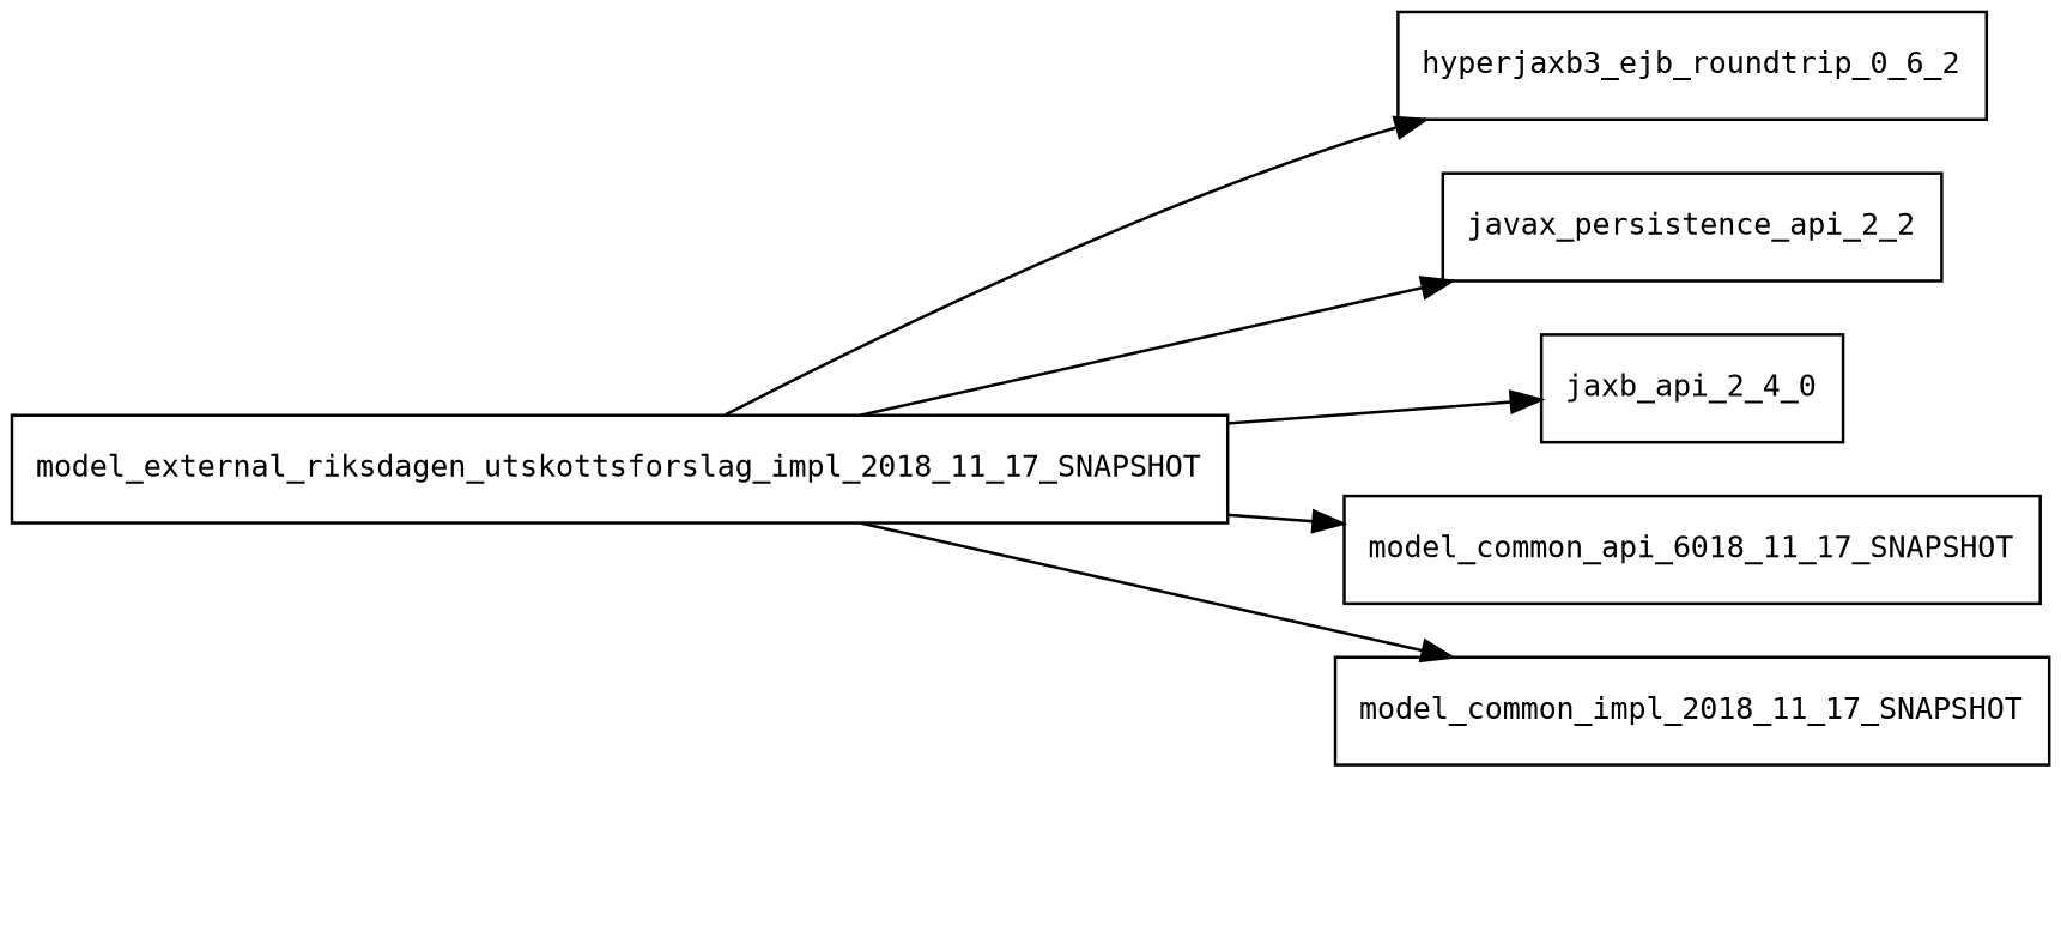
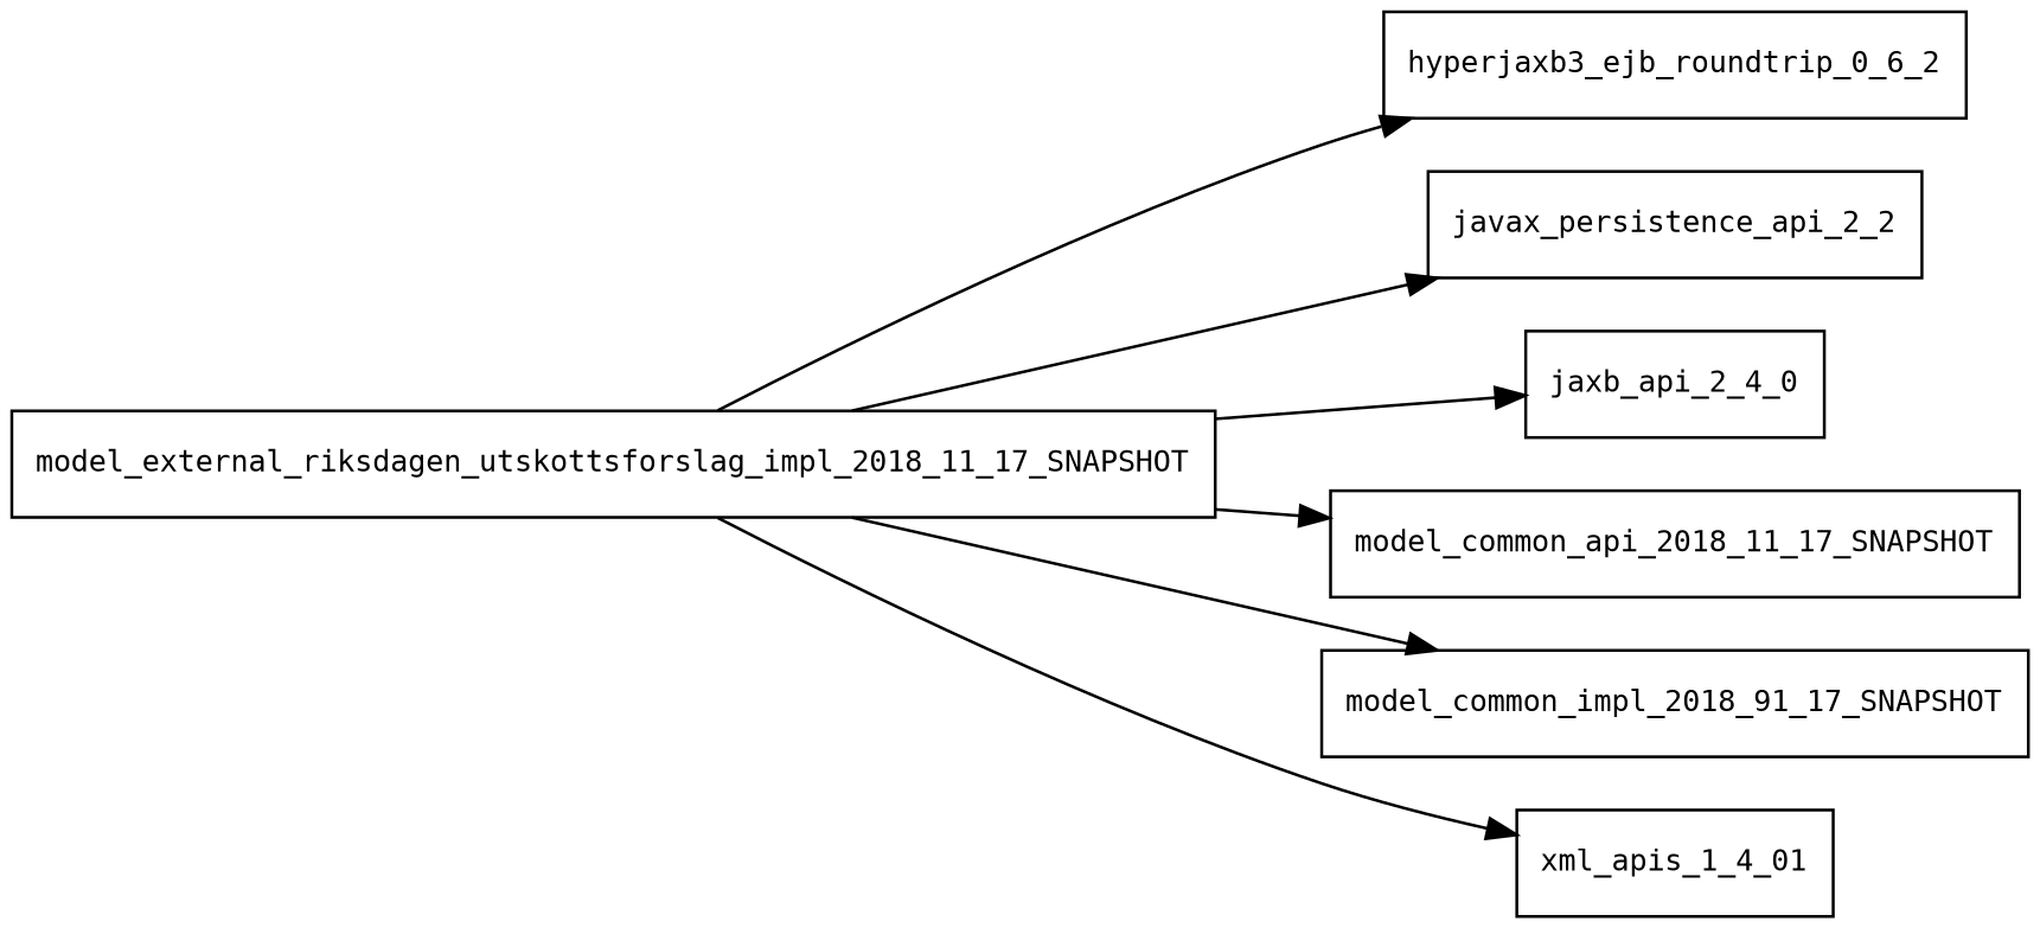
  digraph {
    fontname="DejaVu Sans Mono"
    rankdir=LR
    node [fontname="DejaVu Sans Mono" fontsize=10.0 shape=box]
    edge [fontname="DejaVu Sans Mono"]
    model_external_riksdagen_utskottsforslag_impl_2018_11_17_SNAPSHOT
    hyperjaxb3_ejb_roundtrip_0_6_2
    javax_persistence_api_2_2
    jaxb_api_2_4_0
-   model_common_api_2018_11_17_SNAPSHOT [label=model_common_api_6018_11_17_SNAPSHOT]
-   model_common_impl_2018_11_17_SNAPSHOT
+   model_common_api_2018_11_17_SNAPSHOT
+   model_common_impl_2018_11_17_SNAPSHOT [label=model_common_impl_2018_91_17_SNAPSHOT]
+   xml_apis_1_4_01
    model_external_riksdagen_utskottsforslag_impl_2018_11_17_SNAPSHOT -> hyperjaxb3_ejb_roundtrip_0_6_2
    model_external_riksdagen_utskottsforslag_impl_2018_11_17_SNAPSHOT -> javax_persistence_api_2_2
    model_external_riksdagen_utskottsforslag_impl_2018_11_17_SNAPSHOT -> jaxb_api_2_4_0
    model_external_riksdagen_utskottsforslag_impl_2018_11_17_SNAPSHOT -> model_common_api_2018_11_17_SNAPSHOT
    model_external_riksdagen_utskottsforslag_impl_2018_11_17_SNAPSHOT -> model_common_impl_2018_11_17_SNAPSHOT
+   model_external_riksdagen_utskottsforslag_impl_2018_11_17_SNAPSHOT -> xml_apis_1_4_01
  }
